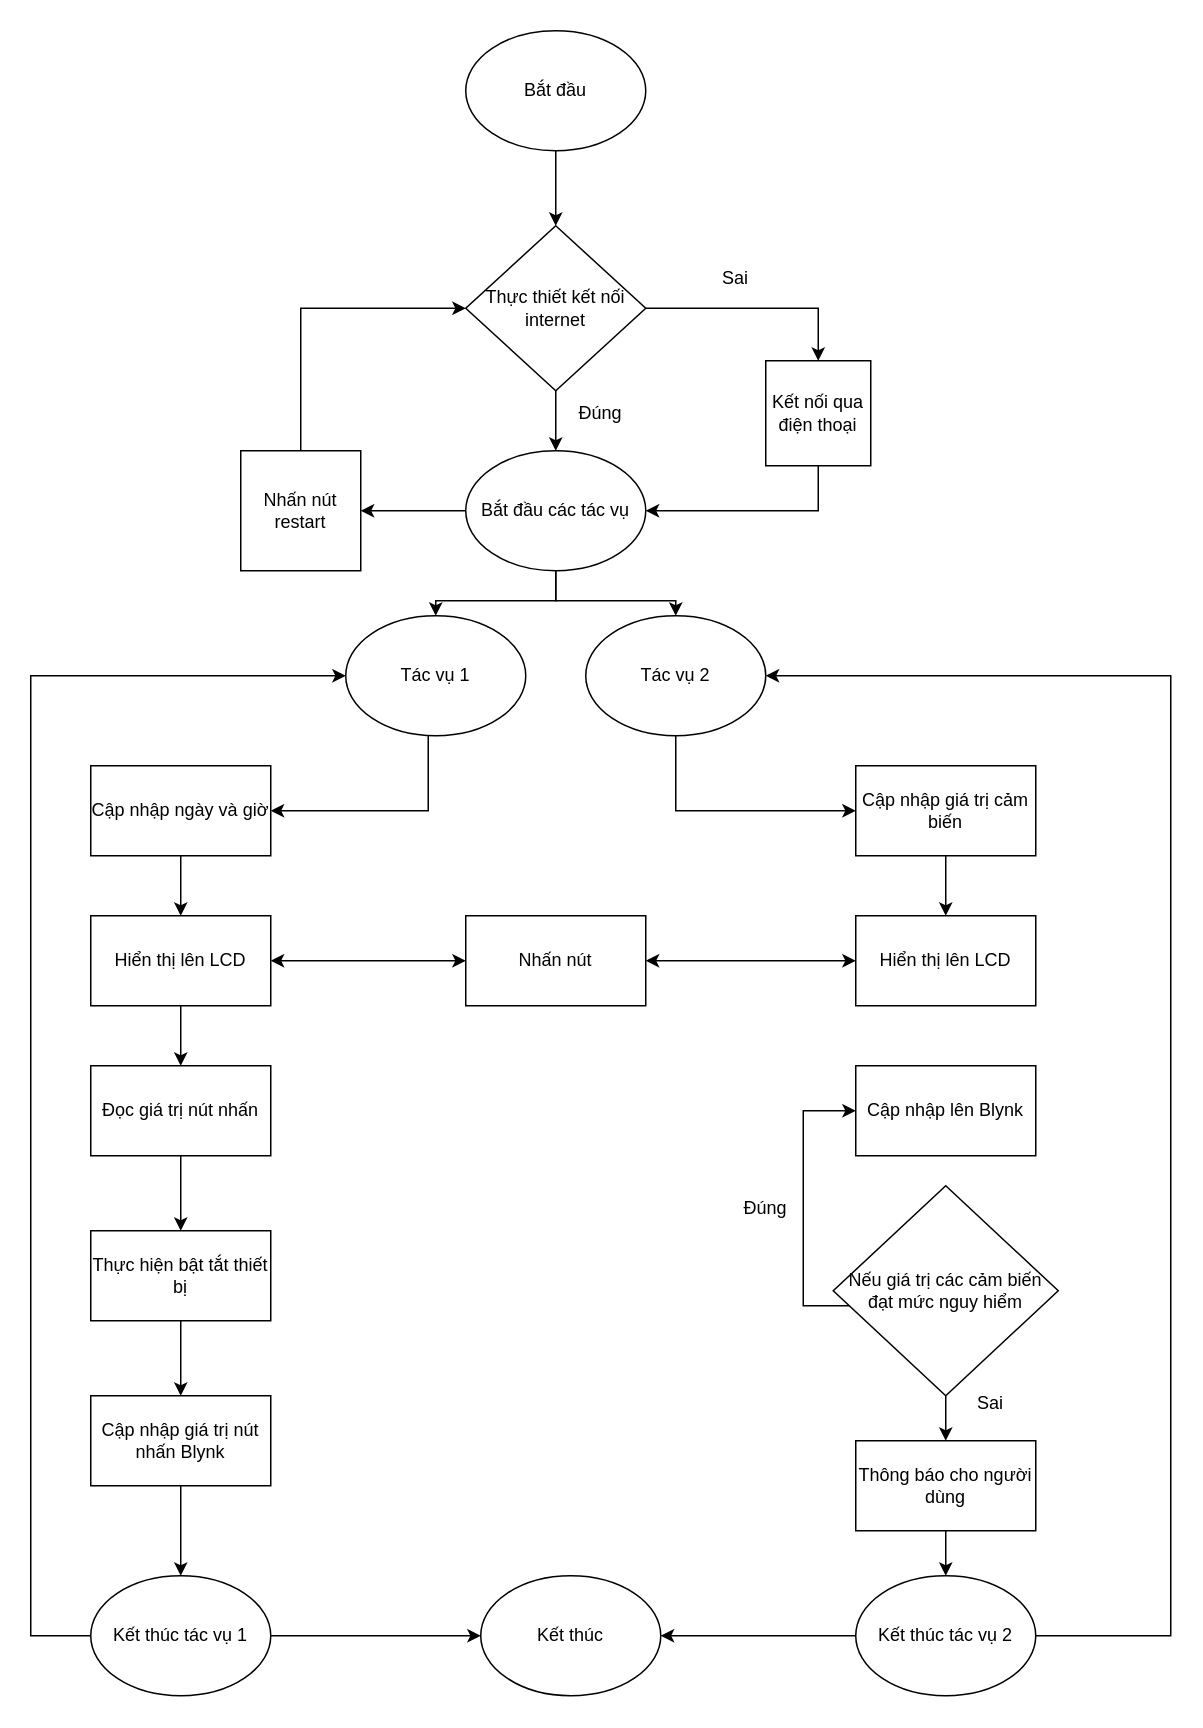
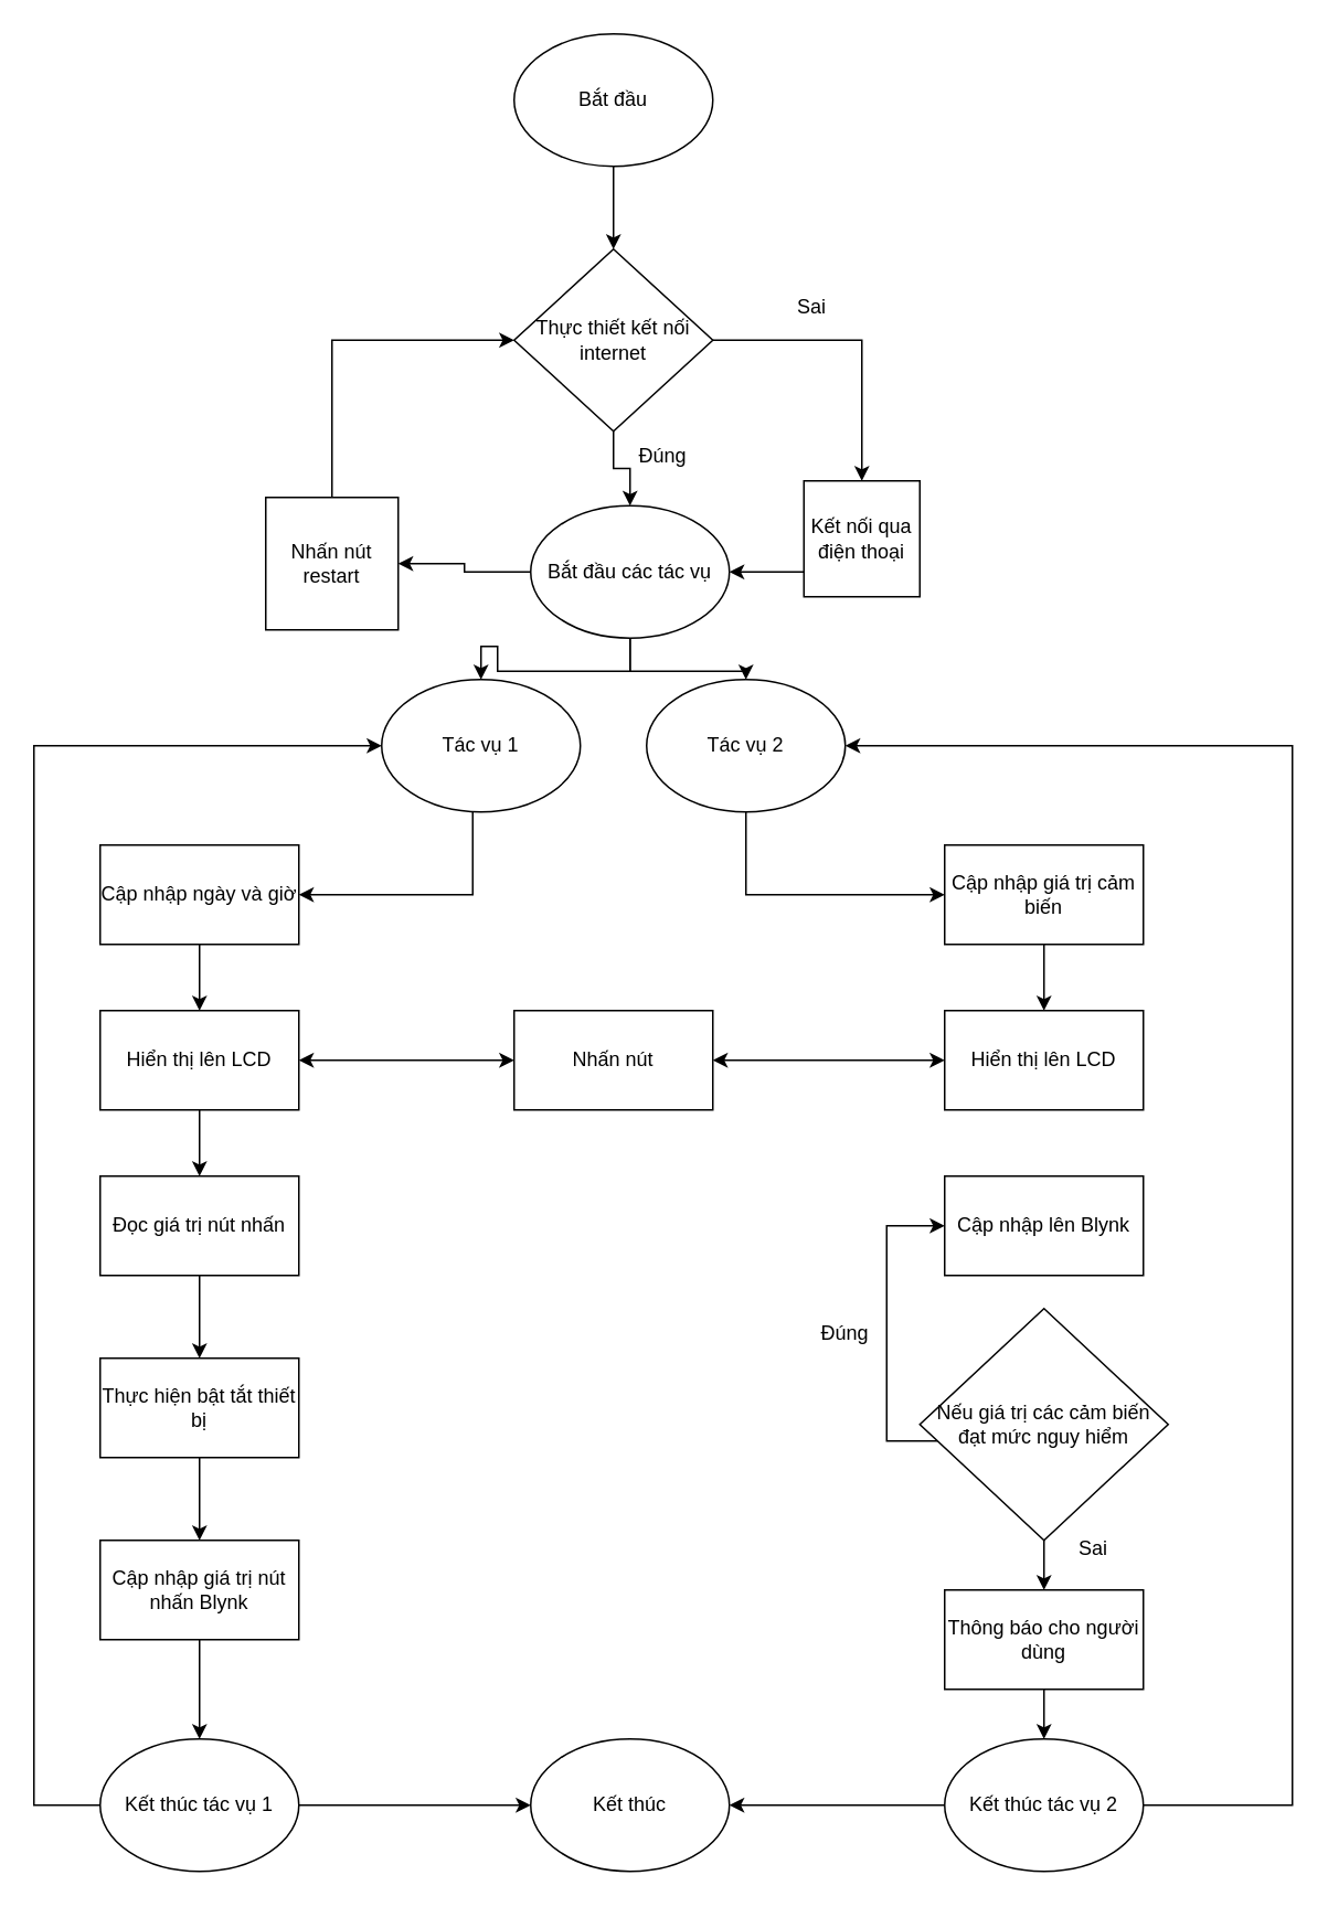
  <mxCell id="0" />
  <mxCell id="1" parent="0" />
  <mxCell id="2" style="edgeStyle=orthogonalEdgeStyle;rounded=0;orthogonalLoop=1;jettySize=auto;html=1;entryX=0.5;entryY=0;entryDx=0;entryDy=0;" parent="1" source="3" target="6" edge="1"><mxGeometry relative="1" as="geometry" /></mxCell>
  <mxCell id="3" value="Bắt đầu" style="ellipse;whiteSpace=wrap;html=1;" parent="1" vertex="1"><mxGeometry x="310" y="20" width="120" height="80" as="geometry" /></mxCell>
  <mxCell id="4" style="edgeStyle=orthogonalEdgeStyle;rounded=0;orthogonalLoop=1;jettySize=auto;html=1;exitX=1;exitY=0.5;exitDx=0;exitDy=0;entryX=0.5;entryY=0;entryDx=0;entryDy=0;" parent="1" source="6" target="14" edge="1"><mxGeometry relative="1" as="geometry" /></mxCell>
  <mxCell id="5" style="edgeStyle=orthogonalEdgeStyle;rounded=0;orthogonalLoop=1;jettySize=auto;html=1;entryX=0.5;entryY=0;entryDx=0;entryDy=0;" parent="1" source="6" target="10" edge="1"><mxGeometry relative="1" as="geometry" /></mxCell>
  <mxCell id="6" value="Thực thiết kết nối internet" style="rhombus;whiteSpace=wrap;html=1;" parent="1" vertex="1"><mxGeometry x="310" y="150" width="120" height="110" as="geometry" /></mxCell>
  <mxCell id="7" style="edgeStyle=orthogonalEdgeStyle;rounded=0;orthogonalLoop=1;jettySize=auto;html=1;entryX=1;entryY=0.5;entryDx=0;entryDy=0;" parent="1" source="10" target="12" edge="1"><mxGeometry relative="1" as="geometry"><mxPoint x="260" y="340" as="targetPoint" /></mxGeometry></mxCell>
  <mxCell id="8" style="edgeStyle=orthogonalEdgeStyle;rounded=0;orthogonalLoop=1;jettySize=auto;html=1;" parent="1" source="10" target="38" edge="1"><mxGeometry relative="1" as="geometry" /></mxCell>
  <mxCell id="9" style="edgeStyle=orthogonalEdgeStyle;rounded=0;orthogonalLoop=1;jettySize=auto;html=1;" parent="1" source="10" target="40" edge="1"><mxGeometry relative="1" as="geometry" /></mxCell>
- <mxCell id="10" value="Bắt đầu các tác vụ" style="ellipse;whiteSpace=wrap;html=1;" parent="1" vertex="1"><mxGeometry x="310" y="300" width="120" height="80" as="geometry" /></mxCell>
+ <mxCell id="10" value="Bắt đầu các tác vụ" style="ellipse;whiteSpace=wrap;html=1;" parent="1" vertex="1"><mxGeometry x="320" y="305" width="120" height="80" as="geometry" /></mxCell>
  <mxCell id="11" style="edgeStyle=orthogonalEdgeStyle;rounded=0;orthogonalLoop=1;jettySize=auto;html=1;exitX=0.5;exitY=0;exitDx=0;exitDy=0;entryX=0;entryY=0.5;entryDx=0;entryDy=0;" parent="1" source="12" target="6" edge="1"><mxGeometry relative="1" as="geometry" /></mxCell>
  <mxCell id="12" value="Nhấn nút restart" style="whiteSpace=wrap;html=1;aspect=fixed;" parent="1" vertex="1"><mxGeometry x="160" y="300" width="80" height="80" as="geometry" /></mxCell>
  <mxCell id="13" style="edgeStyle=orthogonalEdgeStyle;rounded=0;orthogonalLoop=1;jettySize=auto;html=1;entryX=1;entryY=0.5;entryDx=0;entryDy=0;" parent="1" source="14" target="10" edge="1"><mxGeometry relative="1" as="geometry"><Array as="points"><mxPoint x="545" y="340" /></Array></mxGeometry></mxCell>
- <mxCell id="14" value="Kết nối qua điện thoại" style="whiteSpace=wrap;html=1;aspect=fixed;" parent="1" vertex="1"><mxGeometry x="510" y="240" width="70" height="70" as="geometry" /></mxCell>
+ <mxCell id="14" value="Kết nối qua điện thoại" style="whiteSpace=wrap;html=1;aspect=fixed;" parent="1" vertex="1"><mxGeometry x="485" y="290" width="70" height="70" as="geometry" /></mxCell>
  <mxCell id="15" style="edgeStyle=orthogonalEdgeStyle;rounded=0;orthogonalLoop=1;jettySize=auto;html=1;entryX=0.5;entryY=0;entryDx=0;entryDy=0;" parent="1" source="16" target="29" edge="1"><mxGeometry relative="1" as="geometry" /></mxCell>
  <mxCell id="16" value="Cập nhập giá trị cảm biến" style="rounded=0;whiteSpace=wrap;html=1;" parent="1" vertex="1"><mxGeometry x="570" y="510" width="120" height="60" as="geometry" /></mxCell>
  <mxCell id="17" style="edgeStyle=orthogonalEdgeStyle;rounded=0;orthogonalLoop=1;jettySize=auto;html=1;entryX=0.5;entryY=0;entryDx=0;entryDy=0;" parent="1" source="18" target="26" edge="1"><mxGeometry relative="1" as="geometry" /></mxCell>
  <mxCell id="18" value="Cập nhập ngày và giờ" style="rounded=0;whiteSpace=wrap;html=1;" parent="1" vertex="1"><mxGeometry x="60" y="510" width="120" height="60" as="geometry" /></mxCell>
  <mxCell id="19" style="edgeStyle=orthogonalEdgeStyle;rounded=0;orthogonalLoop=1;jettySize=auto;html=1;entryX=0.5;entryY=0;entryDx=0;entryDy=0;" parent="1" source="20" target="22" edge="1"><mxGeometry relative="1" as="geometry" /></mxCell>
  <mxCell id="20" value="Đọc giá trị nút nhấn" style="rounded=0;whiteSpace=wrap;html=1;" parent="1" vertex="1"><mxGeometry x="60" y="710" width="120" height="60" as="geometry" /></mxCell>
  <mxCell id="21" style="edgeStyle=orthogonalEdgeStyle;rounded=0;orthogonalLoop=1;jettySize=auto;html=1;entryX=0.5;entryY=0;entryDx=0;entryDy=0;" parent="1" source="22" target="24" edge="1"><mxGeometry relative="1" as="geometry" /></mxCell>
  <mxCell id="22" value="Thực hiện bật tắt thiết bị" style="rounded=0;whiteSpace=wrap;html=1;" parent="1" vertex="1"><mxGeometry x="60" y="820" width="120" height="60" as="geometry" /></mxCell>
  <mxCell id="23" style="edgeStyle=orthogonalEdgeStyle;rounded=0;orthogonalLoop=1;jettySize=auto;html=1;entryX=0.5;entryY=0;entryDx=0;entryDy=0;" parent="1" source="24" target="43" edge="1"><mxGeometry relative="1" as="geometry" /></mxCell>
  <mxCell id="24" value="Cập nhập giá trị nút nhấn Blynk" style="rounded=0;whiteSpace=wrap;html=1;" parent="1" vertex="1"><mxGeometry x="60" y="930" width="120" height="60" as="geometry" /></mxCell>
  <mxCell id="25" style="edgeStyle=orthogonalEdgeStyle;rounded=0;orthogonalLoop=1;jettySize=auto;html=1;" parent="1" source="26" target="20" edge="1"><mxGeometry relative="1" as="geometry" /></mxCell>
  <mxCell id="26" value="Hiển thị lên LCD" style="rounded=0;whiteSpace=wrap;html=1;" parent="1" vertex="1"><mxGeometry x="60" y="610" width="120" height="60" as="geometry" /></mxCell>
  <mxCell id="27" value="Nhấn nút" style="rounded=0;whiteSpace=wrap;html=1;" parent="1" vertex="1"><mxGeometry x="310" y="610" width="120" height="60" as="geometry" /></mxCell>
  <mxCell id="28" value="" style="endArrow=classic;startArrow=classic;html=1;rounded=0;exitX=1;exitY=0.5;exitDx=0;exitDy=0;entryX=0;entryY=0.5;entryDx=0;entryDy=0;" parent="1" source="26" target="27" edge="1"><mxGeometry width="50" height="50" relative="1" as="geometry"><mxPoint x="240" y="610" as="sourcePoint" /><mxPoint x="290" y="560" as="targetPoint" /></mxGeometry></mxCell>
  <mxCell id="29" value="Hiển thị lên LCD" style="rounded=0;whiteSpace=wrap;html=1;" parent="1" vertex="1"><mxGeometry x="570" y="610" width="120" height="60" as="geometry" /></mxCell>
  <mxCell id="30" value="" style="endArrow=classic;startArrow=classic;html=1;rounded=0;entryX=0;entryY=0.5;entryDx=0;entryDy=0;" parent="1" target="29" edge="1"><mxGeometry width="50" height="50" relative="1" as="geometry"><mxPoint x="430" y="640" as="sourcePoint" /><mxPoint x="480" y="590" as="targetPoint" /></mxGeometry></mxCell>
  <mxCell id="31" value="Cập nhập lên Blynk&lt;br&gt;" style="rounded=0;whiteSpace=wrap;html=1;" parent="1" vertex="1"><mxGeometry x="570" y="710" width="120" height="60" as="geometry" /></mxCell>
  <mxCell id="32" style="edgeStyle=orthogonalEdgeStyle;rounded=0;orthogonalLoop=1;jettySize=auto;html=1;entryX=0;entryY=0.5;entryDx=0;entryDy=0;" parent="1" source="34" target="31" edge="1"><mxGeometry relative="1" as="geometry"><mxPoint x="490" y="740" as="targetPoint" /><Array as="points"><mxPoint x="535" y="870" /><mxPoint x="535" y="740" /></Array></mxGeometry></mxCell>
  <mxCell id="33" style="edgeStyle=orthogonalEdgeStyle;rounded=0;orthogonalLoop=1;jettySize=auto;html=1;entryX=0.5;entryY=0;entryDx=0;entryDy=0;" parent="1" source="34" target="36" edge="1"><mxGeometry relative="1" as="geometry" /></mxCell>
  <mxCell id="34" value="Nếu giá trị các cảm biến đạt mức nguy hiểm" style="rhombus;whiteSpace=wrap;html=1;" parent="1" vertex="1"><mxGeometry x="555" y="790" width="150" height="140" as="geometry" /></mxCell>
  <mxCell id="35" style="edgeStyle=orthogonalEdgeStyle;rounded=0;orthogonalLoop=1;jettySize=auto;html=1;entryX=0.5;entryY=0;entryDx=0;entryDy=0;" parent="1" source="36" target="46" edge="1"><mxGeometry relative="1" as="geometry" /></mxCell>
  <mxCell id="36" value="Thông báo cho người dùng" style="rounded=0;whiteSpace=wrap;html=1;" parent="1" vertex="1"><mxGeometry x="570" y="960" width="120" height="60" as="geometry" /></mxCell>
  <mxCell id="37" style="edgeStyle=orthogonalEdgeStyle;rounded=0;orthogonalLoop=1;jettySize=auto;html=1;entryX=1;entryY=0.5;entryDx=0;entryDy=0;" parent="1" target="18" edge="1"><mxGeometry relative="1" as="geometry"><mxPoint x="285" y="480" as="sourcePoint" /><mxPoint x="115" y="500" as="targetPoint" /><Array as="points"><mxPoint x="285" y="540" /></Array></mxGeometry></mxCell>
  <mxCell id="38" value="Tác vụ 1" style="ellipse;whiteSpace=wrap;html=1;" parent="1" vertex="1"><mxGeometry x="230" y="410" width="120" height="80" as="geometry" /></mxCell>
  <mxCell id="39" style="edgeStyle=orthogonalEdgeStyle;rounded=0;orthogonalLoop=1;jettySize=auto;html=1;" parent="1" source="40" target="16" edge="1"><mxGeometry relative="1" as="geometry"><Array as="points"><mxPoint x="450" y="540" /></Array></mxGeometry></mxCell>
  <mxCell id="40" value="Tác vụ 2&lt;br&gt;" style="ellipse;whiteSpace=wrap;html=1;" parent="1" vertex="1"><mxGeometry x="390" y="410" width="120" height="80" as="geometry" /></mxCell>
  <mxCell id="41" style="edgeStyle=orthogonalEdgeStyle;rounded=0;orthogonalLoop=1;jettySize=auto;html=1;entryX=0;entryY=0.5;entryDx=0;entryDy=0;" parent="1" source="43" target="47" edge="1"><mxGeometry relative="1" as="geometry"><Array as="points"><mxPoint x="210" y="1090" /><mxPoint x="210" y="1090" /></Array></mxGeometry></mxCell>
  <mxCell id="42" style="edgeStyle=orthogonalEdgeStyle;rounded=0;orthogonalLoop=1;jettySize=auto;html=1;exitX=0;exitY=0.5;exitDx=0;exitDy=0;entryX=0.5;entryY=0;entryDx=0;entryDy=0;" parent="1" source="43" edge="1"><mxGeometry relative="1" as="geometry"><mxPoint x="230" y="450" as="targetPoint" /><mxPoint x="0" y="1100" as="sourcePoint" /><Array as="points"><mxPoint x="20" y="1090" /><mxPoint x="20" y="450" /></Array></mxGeometry></mxCell>
  <mxCell id="43" value="Kết thúc tác vụ 1" style="ellipse;whiteSpace=wrap;html=1;" parent="1" vertex="1"><mxGeometry x="60" y="1050" width="120" height="80" as="geometry" /></mxCell>
  <mxCell id="44" style="edgeStyle=orthogonalEdgeStyle;rounded=0;orthogonalLoop=1;jettySize=auto;html=1;" parent="1" source="46" target="47" edge="1"><mxGeometry relative="1" as="geometry" /></mxCell>
  <mxCell id="45" style="edgeStyle=orthogonalEdgeStyle;rounded=0;orthogonalLoop=1;jettySize=auto;html=1;entryX=1;entryY=0.5;entryDx=0;entryDy=0;exitX=1;exitY=0.5;exitDx=0;exitDy=0;" parent="1" source="46" target="40" edge="1"><mxGeometry relative="1" as="geometry"><mxPoint x="750" y="1140" as="sourcePoint" /><mxPoint x="510" y="460" as="targetPoint" /><Array as="points"><mxPoint x="780" y="1090" /><mxPoint x="780" y="450" /></Array></mxGeometry></mxCell>
  <mxCell id="46" value="Kết thúc tác vụ 2" style="ellipse;whiteSpace=wrap;html=1;" parent="1" vertex="1"><mxGeometry x="570" y="1050" width="120" height="80" as="geometry" /></mxCell>
  <mxCell id="47" value="Kết thúc" style="ellipse;whiteSpace=wrap;html=1;" parent="1" vertex="1"><mxGeometry x="320" y="1050" width="120" height="80" as="geometry" /></mxCell>
  <mxCell id="48" value="Đúng" style="text;html=1;strokeColor=none;fillColor=none;align=center;verticalAlign=middle;whiteSpace=wrap;rounded=0;" parent="1" vertex="1"><mxGeometry x="370" y="260" width="60" height="30" as="geometry" /></mxCell>
  <mxCell id="49" value="Sai" style="text;html=1;strokeColor=none;fillColor=none;align=center;verticalAlign=middle;whiteSpace=wrap;rounded=0;" parent="1" vertex="1"><mxGeometry x="460" y="170" width="60" height="30" as="geometry" /></mxCell>
  <mxCell id="50" value="Đúng" style="text;html=1;strokeColor=none;fillColor=none;align=center;verticalAlign=middle;whiteSpace=wrap;rounded=0;" parent="1" vertex="1"><mxGeometry x="480" y="790" width="60" height="30" as="geometry" /></mxCell>
  <mxCell id="51" value="Sai" style="text;html=1;strokeColor=none;fillColor=none;align=center;verticalAlign=middle;whiteSpace=wrap;rounded=0;" parent="1" vertex="1"><mxGeometry x="630" y="920" width="60" height="30" as="geometry" /></mxCell>
